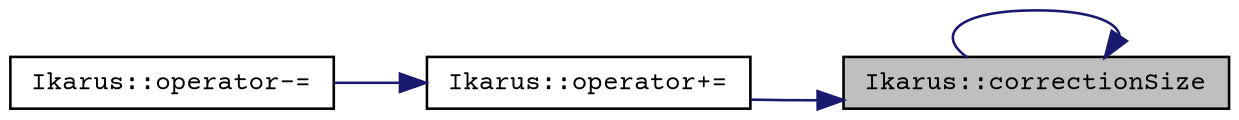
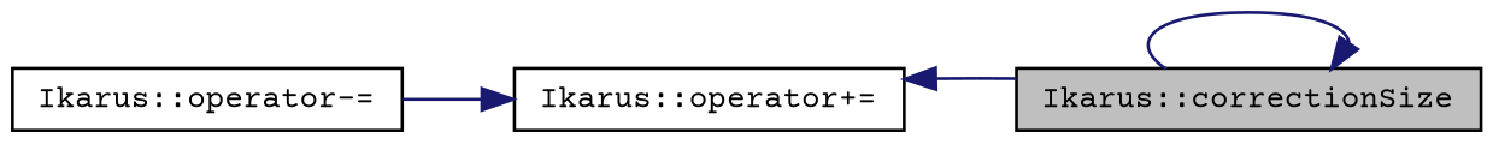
  digraph {
    fontname="Courier Prime"
    rankdir=RL
    node [color=black fillcolor=white fontname="Courier Prime" fontsize=10 shape=record style=filled]
    edge [color=midnightblue dir=back fontname="Courier Prime" fontsize=10 labelfontname=Helvetica labelfontsize=10 style=solid]
    n1 [fillcolor=grey75 fontcolor=black height=0.2 label="Ikarus::correctionSize" width=0.4]
    n2 [height=0.2 label="Ikarus::operator+=" width=0.4]
    n3 [height=0.2 label="Ikarus::operator-=" width=0.4]
    n1 -> n1
-   n1 -> n2
+   n2 -> n1
    n2 -> n3
  }
